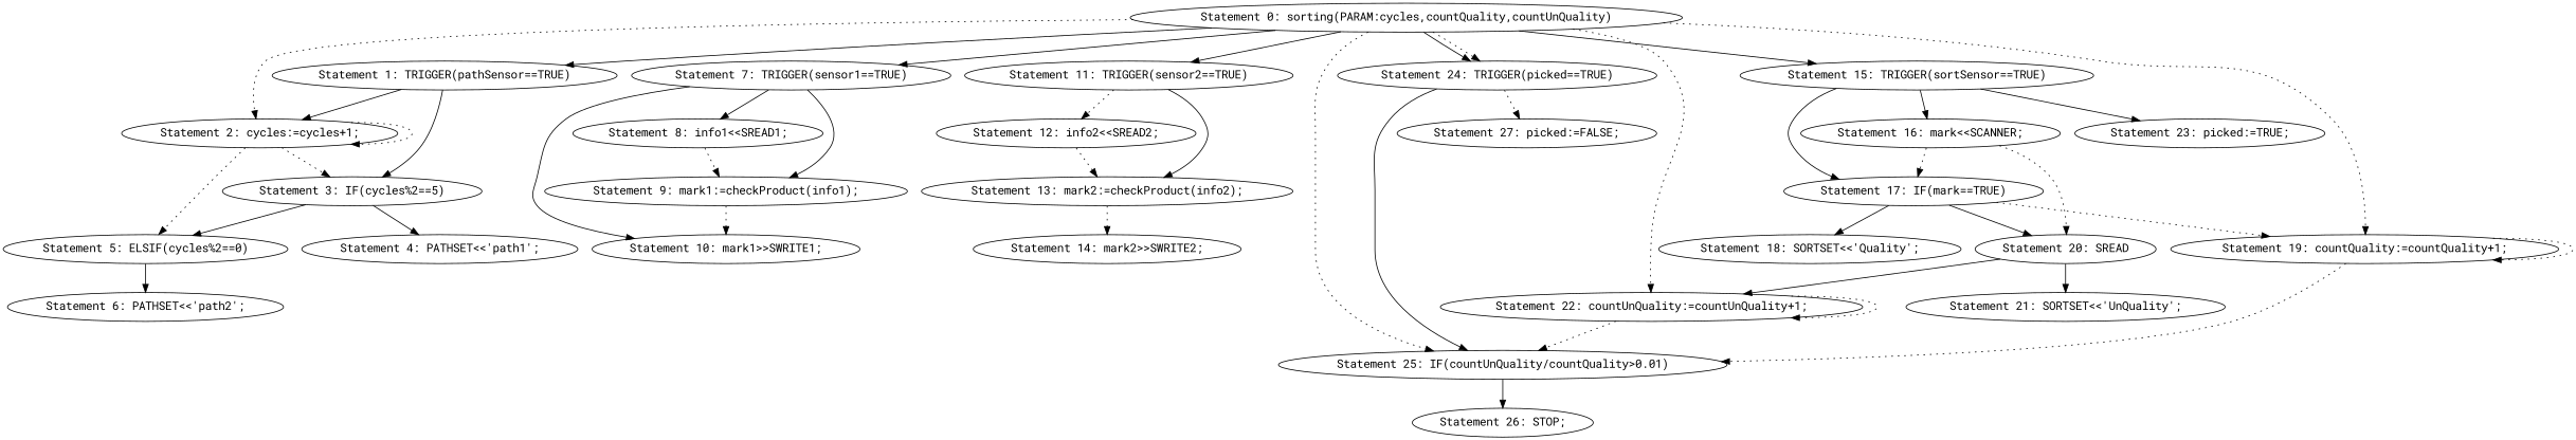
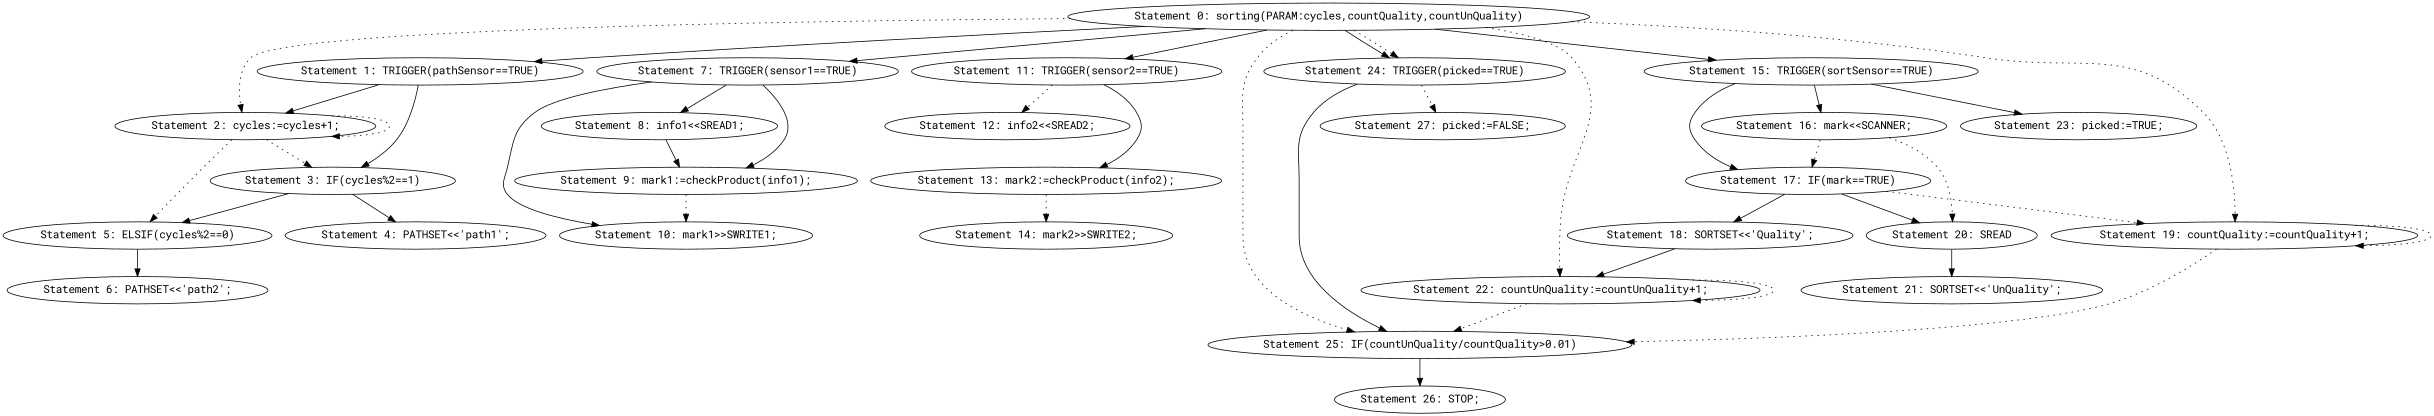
  digraph {
    fontname="Roboto Mono"
    node [fontname="Roboto Mono"]
    edge [fontname="Roboto Mono"]
    "Statement 0: sorting(PARAM:cycles,countQuality,countUnQuality)"
    "Statement 1: TRIGGER(pathSensor==TRUE)"
    "Statement 7: TRIGGER(sensor1==TRUE)"
    "Statement 11: TRIGGER(sensor2==TRUE)"
    "Statement 15: TRIGGER(sortSensor==TRUE)"
    "Statement 24: TRIGGER(picked==TRUE)"
    "Statement 2: cycles:=cycles+1;"
    "Statement 19: countQuality:=countQuality+1;"
    "Statement 22: countUnQuality:=countUnQuality+1;"
    "Statement 25: IF(countUnQuality/countQuality>0.01)"
-   "Statement 3: IF(cycles%2==1)" [label="Statement 3: IF(cycles%2==5)"]
+   "Statement 3: IF(cycles%2==1)"
    "Statement 8: info1<<SREAD1;"
    "Statement 9: mark1:=checkProduct(info1);"
    "Statement 10: mark1>>SWRITE1;"
    "Statement 12: info2<<SREAD2;"
    "Statement 13: mark2:=checkProduct(info2);"
    "Statement 16: mark<<SCANNER;"
    "Statement 17: IF(mark==TRUE)"
    "Statement 23: picked:=TRUE;"
    "Statement 27: picked:=FALSE;"
    "Statement 5: ELSIF(cycles%2==0)"
    "Statement 26: STOP;"
    "Statement 4: PATHSET<<'path1';"
    "Statement 14: mark2>>SWRITE2;"
    n25 [label="Statement 20: SREAD"]
    "Statement 18: SORTSET<<'Quality';"
    "Statement 6: PATHSET<<'path2';"
    "Statement 21: SORTSET<<'UnQuality';"
    "Statement 0: sorting(PARAM:cycles,countQuality,countUnQuality)" -> "Statement 1: TRIGGER(pathSensor==TRUE)"
    "Statement 0: sorting(PARAM:cycles,countQuality,countUnQuality)" -> "Statement 7: TRIGGER(sensor1==TRUE)"
    "Statement 0: sorting(PARAM:cycles,countQuality,countUnQuality)" -> "Statement 11: TRIGGER(sensor2==TRUE)"
    "Statement 0: sorting(PARAM:cycles,countQuality,countUnQuality)" -> "Statement 15: TRIGGER(sortSensor==TRUE)"
    "Statement 0: sorting(PARAM:cycles,countQuality,countUnQuality)" -> "Statement 24: TRIGGER(picked==TRUE)"
    "Statement 0: sorting(PARAM:cycles,countQuality,countUnQuality)" -> "Statement 24: TRIGGER(picked==TRUE)" [style=dotted]
    "Statement 0: sorting(PARAM:cycles,countQuality,countUnQuality)" -> "Statement 2: cycles:=cycles+1;" [style=dotted]
    "Statement 0: sorting(PARAM:cycles,countQuality,countUnQuality)" -> "Statement 19: countQuality:=countQuality+1;" [style=dotted]
    "Statement 0: sorting(PARAM:cycles,countQuality,countUnQuality)" -> "Statement 22: countUnQuality:=countUnQuality+1;" [style=dotted]
    "Statement 0: sorting(PARAM:cycles,countQuality,countUnQuality)" -> "Statement 25: IF(countUnQuality/countQuality>0.01)" [style=dotted]
    "Statement 1: TRIGGER(pathSensor==TRUE)" -> "Statement 2: cycles:=cycles+1;"
    "Statement 1: TRIGGER(pathSensor==TRUE)" -> "Statement 3: IF(cycles%2==1)"
    "Statement 7: TRIGGER(sensor1==TRUE)" -> "Statement 8: info1<<SREAD1;"
    "Statement 7: TRIGGER(sensor1==TRUE)" -> "Statement 9: mark1:=checkProduct(info1);"
    "Statement 7: TRIGGER(sensor1==TRUE)" -> "Statement 10: mark1>>SWRITE1;"
    "Statement 11: TRIGGER(sensor2==TRUE)" -> "Statement 12: info2<<SREAD2;" [style=dotted]
    "Statement 11: TRIGGER(sensor2==TRUE)" -> "Statement 13: mark2:=checkProduct(info2);"
    "Statement 15: TRIGGER(sortSensor==TRUE)" -> "Statement 16: mark<<SCANNER;"
    "Statement 15: TRIGGER(sortSensor==TRUE)" -> "Statement 17: IF(mark==TRUE)"
    "Statement 15: TRIGGER(sortSensor==TRUE)" -> "Statement 23: picked:=TRUE;"
    "Statement 24: TRIGGER(picked==TRUE)" -> "Statement 25: IF(countUnQuality/countQuality>0.01)"
    "Statement 24: TRIGGER(picked==TRUE)" -> "Statement 27: picked:=FALSE;" [style=dotted]
    "Statement 2: cycles:=cycles+1;" -> "Statement 2: cycles:=cycles+1;" [style=dotted]
    "Statement 2: cycles:=cycles+1;" -> "Statement 3: IF(cycles%2==1)" [style=dotted]
    "Statement 2: cycles:=cycles+1;" -> "Statement 5: ELSIF(cycles%2==0)" [style=dotted]
    "Statement 19: countQuality:=countQuality+1;" -> "Statement 19: countQuality:=countQuality+1;" [style=dotted]
    "Statement 19: countQuality:=countQuality+1;" -> "Statement 25: IF(countUnQuality/countQuality>0.01)" [style=dotted]
    "Statement 22: countUnQuality:=countUnQuality+1;" -> "Statement 22: countUnQuality:=countUnQuality+1;" [style=dotted]
    "Statement 22: countUnQuality:=countUnQuality+1;" -> "Statement 25: IF(countUnQuality/countQuality>0.01)" [style=dotted]
    "Statement 25: IF(countUnQuality/countQuality>0.01)" -> "Statement 26: STOP;"
    "Statement 3: IF(cycles%2==1)" -> "Statement 5: ELSIF(cycles%2==0)"
    "Statement 3: IF(cycles%2==1)" -> "Statement 4: PATHSET<<'path1';"
-   "Statement 8: info1<<SREAD1;" -> "Statement 9: mark1:=checkProduct(info1);" [style=dotted]
+   "Statement 8: info1<<SREAD1;" -> "Statement 9: mark1:=checkProduct(info1);" [style=solid]
    "Statement 9: mark1:=checkProduct(info1);" -> "Statement 10: mark1>>SWRITE1;" [style=dotted]
-   "Statement 12: info2<<SREAD2;" -> "Statement 13: mark2:=checkProduct(info2);" [style=dotted]
    "Statement 13: mark2:=checkProduct(info2);" -> "Statement 14: mark2>>SWRITE2;" [style=dotted]
    "Statement 16: mark<<SCANNER;" -> "Statement 17: IF(mark==TRUE)" [style=dotted]
    "Statement 16: mark<<SCANNER;" -> n25 [style=dotted]
    "Statement 17: IF(mark==TRUE)" -> "Statement 19: countQuality:=countQuality+1;" [style=dotted]
    "Statement 17: IF(mark==TRUE)" -> n25
    "Statement 17: IF(mark==TRUE)" -> "Statement 18: SORTSET<<'Quality';"
    "Statement 5: ELSIF(cycles%2==0)" -> "Statement 6: PATHSET<<'path2';"
-   n25 -> "Statement 22: countUnQuality:=countUnQuality+1;"
+   "Statement 18: SORTSET<<'Quality';" -> "Statement 22: countUnQuality:=countUnQuality+1;"
    n25 -> "Statement 21: SORTSET<<'UnQuality';"
  }
